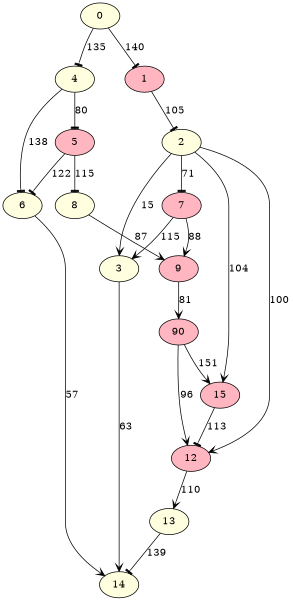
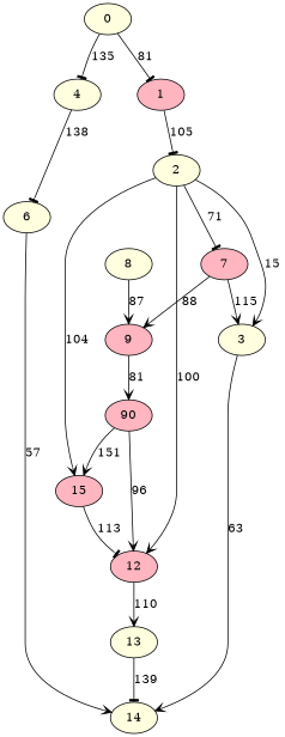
  digraph {
    fontname="DejaVu Serif"
    node [fillcolor=lightyellow fontname="DejaVu Serif" style=filled]
    edge [arrowhead=vee fontname="DejaVu Serif"]
    1 [fillcolor=lightpink]
    0
    4
    2
-   5 [fillcolor=lightpink]
    6
    3
    7 [fillcolor=lightpink]
    n9 [fillcolor=lightpink label=15]
    12 [fillcolor=lightpink]
    8
    14
    9 [fillcolor=lightpink]
    13
    n15 [fillcolor=lightpink label=90]
    1 -> 2 [arrowhead=tee label=105]
-   0 -> 1 [arrowhead=tee label=140]
+   0 -> 1 [arrowhead=tee label=81]
    0 -> 4 [arrowhead=tee label=135]
-   4 -> 5 [arrowhead=tee label=80]
    4 -> 6 [arrowhead=tee label=138]
    2 -> 3 [label=15]
    2 -> 7 [arrowhead=tee label=71]
    2 -> n9 [label=104]
    2 -> 12 [label=100]
-   5 -> 6 [arrowhead=tee label=122]
-   5 -> 8 [arrowhead=tee label=115]
    6 -> 14 [label=57]
    3 -> 14 [label=63]
    7 -> 3 [label=115]
    7 -> 9 [label=88]
    n9 -> 12 [arrowhead=tee label=113]
    12 -> 13 [label=110]
    8 -> 9 [label=87]
    9 -> n15 [label=81]
    13 -> 14 [arrowhead=tee label=139]
    n15 -> n9 [label=151]
    n15 -> 12 [label=96]
  }
